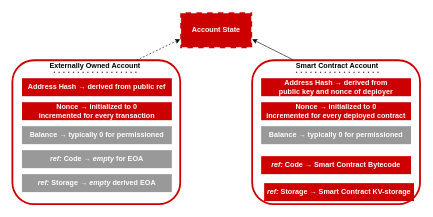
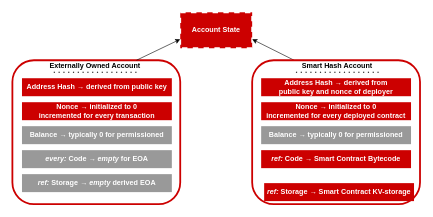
  <mxCell id="0" />
  <mxCell id="1" parent="0" />
  <mxCell id="2" value="&lt;b&gt;Account State&lt;/b&gt;" style="whiteSpace=wrap;html=1;fillColor=#CC0000;fontColor=#FFFFFF;strokeWidth=3;strokeColor=#FFFFFF;dashed=1;rounded=0;" vertex="1" parent="1"><mxGeometry x="300" y="20" width="120" height="60" as="geometry" /></mxCell>
  <mxCell id="3" value="" style="rounded=1;whiteSpace=wrap;html=1;strokeColor=#CC0000;strokeWidth=3;" vertex="1" parent="1"><mxGeometry x="20" y="100" width="280" height="240" as="geometry" /></mxCell>
  <mxCell id="4" style="edgeStyle=none;rounded=0;orthogonalLoop=1;jettySize=auto;html=1;exitX=0.25;exitY=0;exitDx=0;exitDy=0;entryX=1;entryY=0.75;entryDx=0;entryDy=0;fontColor=#FFFFFF;" edge="1" parent="1" source="5" target="2"><mxGeometry relative="1" as="geometry" /></mxCell>
  <mxCell id="5" value="" style="rounded=1;whiteSpace=wrap;html=1;strokeWidth=3;strokeColor=#CC0000;" vertex="1" parent="1"><mxGeometry x="420" y="100" width="280" height="240" as="geometry" /></mxCell>
- <mxCell id="6" style="rounded=0;orthogonalLoop=1;jettySize=auto;html=1;exitX=0.75;exitY=0;exitDx=0;exitDy=0;entryX=0;entryY=0.75;entryDx=0;entryDy=0;fontColor=#FFFFFF;dashed=1;" edge="1" parent="1" source="7" target="2"><mxGeometry relative="1" as="geometry" /></mxCell>
+ <mxCell id="6" style="rounded=0;orthogonalLoop=1;jettySize=auto;html=1;exitX=0.75;exitY=0;exitDx=0;exitDy=0;entryX=0;entryY=0.75;entryDx=0;entryDy=0;fontColor=#FFFFFF;" edge="1" parent="1" source="7" target="2"><mxGeometry relative="1" as="geometry" /></mxCell>
  <mxCell id="7" value="&lt;font color=&quot;#000000&quot;&gt;&lt;b&gt;Externally Owned Account&lt;/b&gt;&lt;/font&gt;" style="text;html=1;strokeColor=none;fillColor=none;align=center;verticalAlign=middle;whiteSpace=wrap;rounded=0;fontColor=#FFFFFF;" vertex="1" parent="1"><mxGeometry x="20" y="100" width="276" height="20" as="geometry" /></mxCell>
- <mxCell id="8" value="&lt;font color=&quot;#000000&quot;&gt;&lt;b&gt;Smart Contract Account&lt;/b&gt;&lt;/font&gt;" style="text;html=1;strokeColor=none;fillColor=none;align=center;verticalAlign=middle;whiteSpace=wrap;rounded=0;fontColor=#FFFFFF;" vertex="1" parent="1"><mxGeometry x="424" y="100" width="276" height="20" as="geometry" /></mxCell>
- <mxCell id="9" value="&lt;b&gt;Address Hash&amp;nbsp;→ derived from public ref&lt;/b&gt;" style="rounded=0;whiteSpace=wrap;html=1;dashed=1;strokeWidth=3;fillColor=#CC0000;fontColor=#FFFFFF;strokeColor=none;" vertex="1" parent="1"><mxGeometry x="36" y="130" width="250" height="30" as="geometry" /></mxCell>
+ <mxCell id="8" value="&lt;font color=&quot;#000000&quot;&gt;&lt;b&gt;Smart Hash Account&lt;/b&gt;&lt;/font&gt;" style="text;html=1;strokeColor=none;fillColor=none;align=center;verticalAlign=middle;whiteSpace=wrap;rounded=0;fontColor=#FFFFFF;" vertex="1" parent="1"><mxGeometry x="424" y="100" width="276" height="20" as="geometry" /></mxCell>
+ <mxCell id="9" value="&lt;b&gt;Address Hash&amp;nbsp;→ derived from public key&lt;/b&gt;" style="rounded=0;whiteSpace=wrap;html=1;dashed=1;strokeWidth=3;fillColor=#CC0000;fontColor=#FFFFFF;strokeColor=none;" vertex="1" parent="1"><mxGeometry x="36" y="130" width="250" height="30" as="geometry" /></mxCell>
  <mxCell id="10" value="&lt;b&gt;Nonce&amp;nbsp;→ initialized to 0&lt;br&gt;incremented for every transaction&lt;br&gt;&lt;/b&gt;" style="rounded=0;whiteSpace=wrap;html=1;dashed=1;strokeWidth=3;fillColor=#CC0000;fontColor=#FFFFFF;strokeColor=none;" vertex="1" parent="1"><mxGeometry x="36" y="170" width="250" height="30" as="geometry" /></mxCell>
  <mxCell id="11" value="&lt;b&gt;Balance →&lt;/b&gt;&lt;b&gt;&amp;nbsp;typically 0 for permissioned&lt;/b&gt;" style="rounded=0;whiteSpace=wrap;html=1;dashed=1;strokeWidth=3;fontColor=#FFFFFF;strokeColor=none;fillColor=#999999;" vertex="1" parent="1"><mxGeometry x="36" y="210" width="250" height="30" as="geometry" /></mxCell>
- <mxCell id="12" value="&lt;b&gt;&lt;i&gt;ref:&amp;nbsp;&lt;/i&gt;Code&amp;nbsp;→ &lt;i&gt;empty&lt;/i&gt;&amp;nbsp;for EOA&lt;/b&gt;" style="rounded=0;whiteSpace=wrap;html=1;dashed=1;strokeWidth=3;fontColor=#FFFFFF;strokeColor=none;fillColor=#999999;" vertex="1" parent="1"><mxGeometry x="36" y="250" width="250" height="30" as="geometry" /></mxCell>
+ <mxCell id="12" value="&lt;b&gt;&lt;i&gt;every:&amp;nbsp;&lt;/i&gt;Code&amp;nbsp;→ &lt;i&gt;empty&lt;/i&gt;&amp;nbsp;for EOA&lt;/b&gt;" style="rounded=0;whiteSpace=wrap;html=1;dashed=1;strokeWidth=3;fontColor=#FFFFFF;strokeColor=none;fillColor=#999999;" vertex="1" parent="1"><mxGeometry x="36" y="250" width="250" height="30" as="geometry" /></mxCell>
  <mxCell id="13" value="&lt;b&gt;&lt;i&gt;ref:&amp;nbsp;&lt;/i&gt;Storage → &lt;i&gt;empty&lt;/i&gt;&amp;nbsp;derived EOA&lt;/b&gt;" style="rounded=0;whiteSpace=wrap;html=1;dashed=1;strokeWidth=3;fontColor=#FFFFFF;strokeColor=none;fillColor=#999999;" vertex="1" parent="1"><mxGeometry x="36" y="290" width="250" height="30" as="geometry" /></mxCell>
  <mxCell id="14" value="&lt;b&gt;Address Hash&amp;nbsp;→ derived from&lt;br&gt;public key and nonce of deployer&lt;br&gt;&lt;/b&gt;" style="rounded=0;whiteSpace=wrap;html=1;dashed=1;strokeWidth=3;fillColor=#CC0000;fontColor=#FFFFFF;strokeColor=none;" vertex="1" parent="1"><mxGeometry x="435" y="130" width="250" height="30" as="geometry" /></mxCell>
  <mxCell id="15" value="&lt;b&gt;Nonce&amp;nbsp;→ initialized to 0&lt;br&gt;incremented for every deployed contract&lt;br&gt;&lt;/b&gt;" style="rounded=0;whiteSpace=wrap;html=1;dashed=1;strokeWidth=3;fillColor=#CC0000;fontColor=#FFFFFF;strokeColor=none;" vertex="1" parent="1"><mxGeometry x="435" y="170" width="250" height="30" as="geometry" /></mxCell>
  <mxCell id="16" value="&lt;b&gt;Balance →&lt;/b&gt;&lt;b&gt;&amp;nbsp;typically 0 for permissioned&lt;/b&gt;" style="rounded=0;whiteSpace=wrap;html=1;dashed=1;strokeWidth=3;fontColor=#FFFFFF;strokeColor=none;fillColor=#999999;" vertex="1" parent="1"><mxGeometry x="435" y="210" width="250" height="30" as="geometry" /></mxCell>
- <mxCell id="17" value="&lt;b&gt;&lt;i&gt;ref:&amp;nbsp;&lt;/i&gt;Code&amp;nbsp;→ Smart Contract Bytecode&lt;/b&gt;" style="rounded=0;whiteSpace=wrap;html=1;dashed=1;strokeWidth=3;fontColor=#FFFFFF;strokeColor=none;fillColor=#CC0000;" vertex="1" parent="1"><mxGeometry x="435" y="260" width="250" height="30" as="geometry" /></mxCell>
+ <mxCell id="17" value="&lt;b&gt;&lt;i&gt;ref:&amp;nbsp;&lt;/i&gt;Code&amp;nbsp;→ Smart Contract Bytecode&lt;/b&gt;" style="rounded=0;whiteSpace=wrap;html=1;dashed=1;strokeWidth=3;fontColor=#FFFFFF;strokeColor=none;fillColor=#CC0000;" vertex="1" parent="1"><mxGeometry x="435" y="250" width="250" height="30" as="geometry" /></mxCell>
  <mxCell id="18" value="&lt;b&gt;&lt;i&gt;ref:&amp;nbsp;&lt;/i&gt;Storage → Smart Contract KV-storage&lt;/b&gt;" style="rounded=0;whiteSpace=wrap;html=1;dashed=1;strokeWidth=3;fontColor=#FFFFFF;strokeColor=none;fillColor=#CC0000;" vertex="1" parent="1"><mxGeometry x="440" y="305" width="250" height="30" as="geometry" /></mxCell>
  <mxCell id="19" value="" style="endArrow=none;dashed=1;html=1;dashPattern=1 3;strokeWidth=2;fontColor=#FFFFFF;exitX=0.25;exitY=1;exitDx=0;exitDy=0;entryX=0.75;entryY=1;entryDx=0;entryDy=0;" edge="1" parent="1" source="7" target="7"><mxGeometry width="50" height="50" relative="1" as="geometry"><mxPoint x="386" y="360" as="sourcePoint" /><mxPoint x="346" y="280" as="targetPoint" /></mxGeometry></mxCell>
  <mxCell id="20" value="" style="endArrow=none;dashed=1;html=1;dashPattern=1 3;strokeWidth=2;fontColor=#FFFFFF;exitX=0.25;exitY=1;exitDx=0;exitDy=0;entryX=0.75;entryY=1;entryDx=0;entryDy=0;" edge="1" parent="1" source="8" target="8"><mxGeometry width="50" height="50" relative="1" as="geometry"><mxPoint x="666" y="520" as="sourcePoint" /><mxPoint x="716" y="470" as="targetPoint" /></mxGeometry></mxCell>
